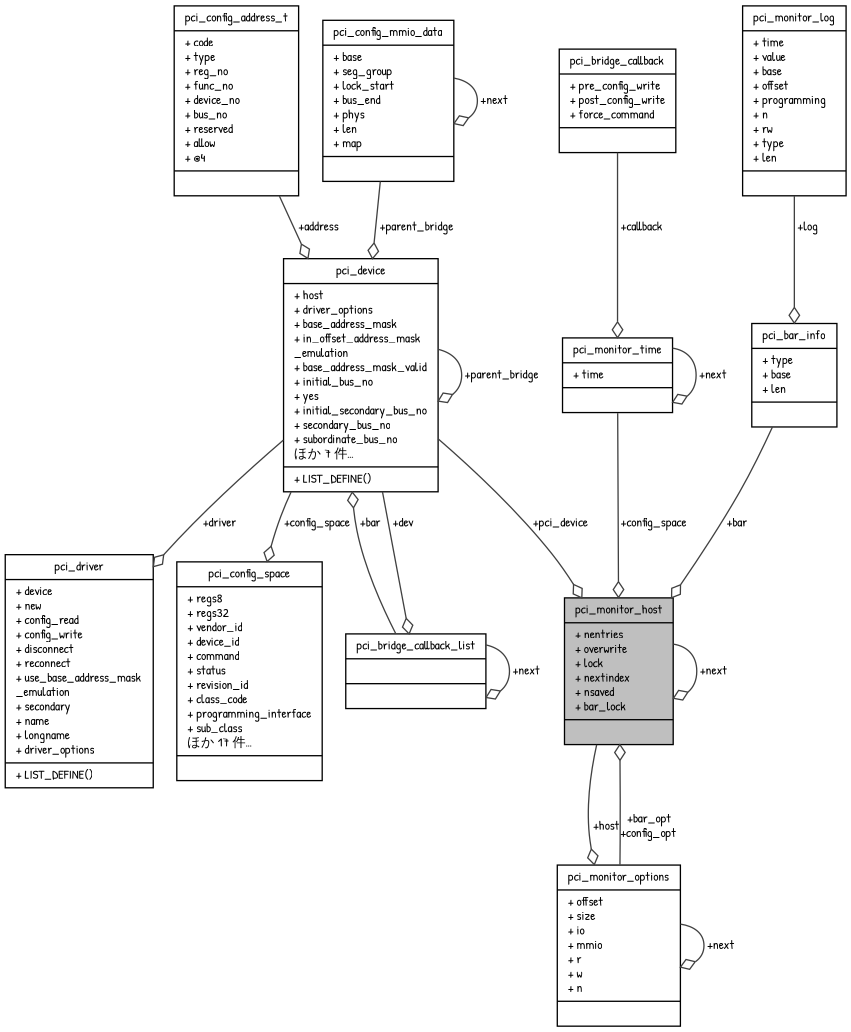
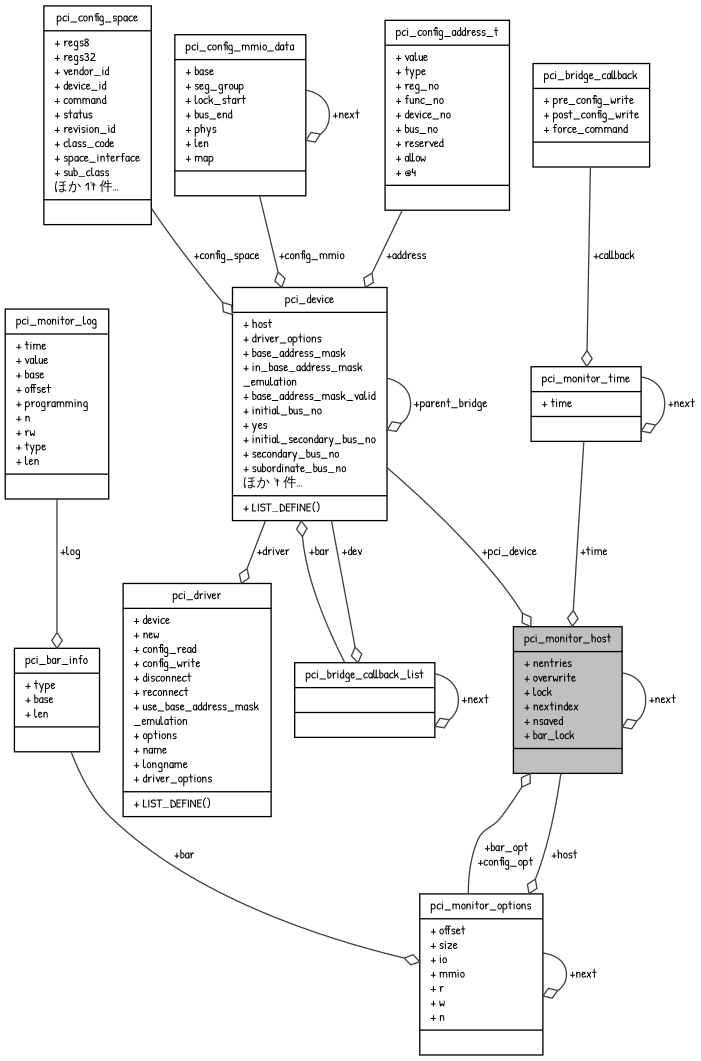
  digraph {
    fontname="Patrick Hand"
    node [color=black fillcolor=white fontname="Patrick Hand" fontsize=10 shape=record style=filled]
    edge [arrowhead=odiamond color=grey25 fontname="Patrick Hand" fontsize=10 labelfontname=Helvetica labelfontsize=10 style=solid]
    n1 [fillcolor=grey75 fontcolor=black height=0.2 label="{pci_monitor_host\n|+ nentries\l+ overwrite\l+ lock\l+ nextindex\l+ nsaved\l+ bar_lock\l|}" width=0.4]
    n2 [height=0.2 label="{pci_monitor_options\n|+ offset\l+ size\l+ io\l+ mmio\l+ r\l+ w\l+ n\l|}" width=0.4]
    n3 [height=0.2 label="{pci_monitor_log\n|+ time\l+ value\l+ base\l+ offset\l+ programming\l+ n\l+ rw\l+ type\l+ len\l|}" width=0.4]
    n4 [height=0.2 label="{pci_bar_info\n|+ type\l+ base\l+ len\l|}" width=0.4]
-   n5 [height=0.2 label="{pci_device\n|+ host\l+ driver_options\l+ base_address_mask\l+ in_offset_address_mask\l_emulation\l+ base_address_mask_valid\l+ initial_bus_no\l+ yes\l+ initial_secondary_bus_no\l+ secondary_bus_no\l+ subordinate_bus_no\lほか 7 件…\l|+ LIST_DEFINE()\l}" width=0.4]
+   n5 [height=0.2 label="{pci_device\n|+ host\l+ driver_options\l+ base_address_mask\l+ in_base_address_mask\l_emulation\l+ base_address_mask_valid\l+ initial_bus_no\l+ yes\l+ initial_secondary_bus_no\l+ secondary_bus_no\l+ subordinate_bus_no\lほか 7 件…\l|+ LIST_DEFINE()\l}" width=0.4]
    n6 [height=0.2 label="{pci_bridge_callback_list\n||}" width=0.4]
-   n7 [height=0.2 label="{pci_driver\n|+ device\l+ new\l+ config_read\l+ config_write\l+ disconnect\l+ reconnect\l+ use_base_address_mask\l_emulation\l+ secondary\l+ name\l+ longname\l+ driver_options\l|+ LIST_DEFINE()\l}" width=0.4]
-   n8 [height=0.2 label="{pci_config_space\n|+ regs8\l+ regs32\l+ vendor_id\l+ device_id\l+ command\l+ status\l+ revision_id\l+ class_code\l+ programming_interface\l+ sub_class\lほか 17 件…\l|}" width=0.4]
+   n7 [height=0.2 label="{pci_driver\n|+ device\l+ new\l+ config_read\l+ config_write\l+ disconnect\l+ reconnect\l+ use_base_address_mask\l_emulation\l+ options\l+ name\l+ longname\l+ driver_options\l|+ LIST_DEFINE()\l}" width=0.4]
+   n8 [height=0.2 label="{pci_config_space\n|+ regs8\l+ regs32\l+ vendor_id\l+ device_id\l+ command\l+ status\l+ revision_id\l+ class_code\l+ space_interface\l+ sub_class\lほか 17 件…\l|}" width=0.4]
    n9 [height=0.2 label="{pci_config_mmio_data\n|+ base\l+ seg_group\l+ lock_start\l+ bus_end\l+ phys\l+ len\l+ map\l|}" width=0.4]
-   n10 [height=0.2 label="{pci_config_address_t\n|+ code\l+ type\l+ reg_no\l+ func_no\l+ device_no\l+ bus_no\l+ reserved\l+ allow\l+ @4\l|}" width=0.4]
+   n10 [height=0.2 label="{pci_config_address_t\n|+ value\l+ type\l+ reg_no\l+ func_no\l+ device_no\l+ bus_no\l+ reserved\l+ allow\l+ @4\l|}" width=0.4]
    n11 [height=0.2 label="{pci_bridge_callback\n|+ pre_config_write\l+ post_config_write\l+ force_command\l|}" width=0.4]
    n12 [height=0.2 label="{pci_monitor_time\n|+ time\l|}" width=0.4]
    n1 -> n1 [label=" +next"]
    n1 -> n2 [label=" +host"]
    n2 -> n1 [label=" +bar_opt\n+config_opt"]
    n2 -> n2 [label=" +next"]
    n3 -> n4 [label=" +log"]
-   n4 -> n1 [label=" +bar"]
+   n4 -> n2 [label=" +bar"]
    n5 -> n1 [label=" +pci_device"]
    n5 -> n5 [label=" +parent_bridge"]
    n5 -> n6 [label=" +dev"]
    n5 -> n7 [label=" +driver"]
    n6 -> n5 [label=" +bar"]
    n6 -> n6 [label=" +next"]
-   n5 -> n8 [label=" +config_space"]
-   n9 -> n5 [label=" +parent_bridge"]
+   n8 -> n5 [label=" +config_space"]
+   n9 -> n5 [label=" +config_mmio"]
    n9 -> n9 [label=" +next"]
    n10 -> n5 [label=" +address"]
    n11 -> n12 [label=" +callback"]
-   n12 -> n1 [label=" +config_space"]
+   n12 -> n1 [label=" +time"]
    n12 -> n12 [label=" +next"]
  }
